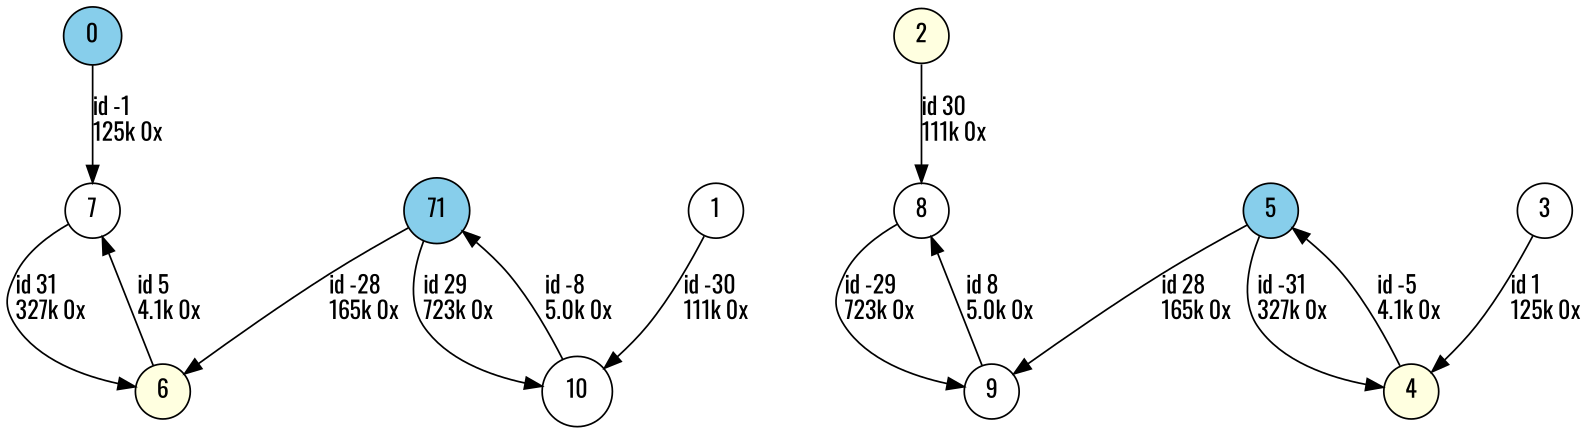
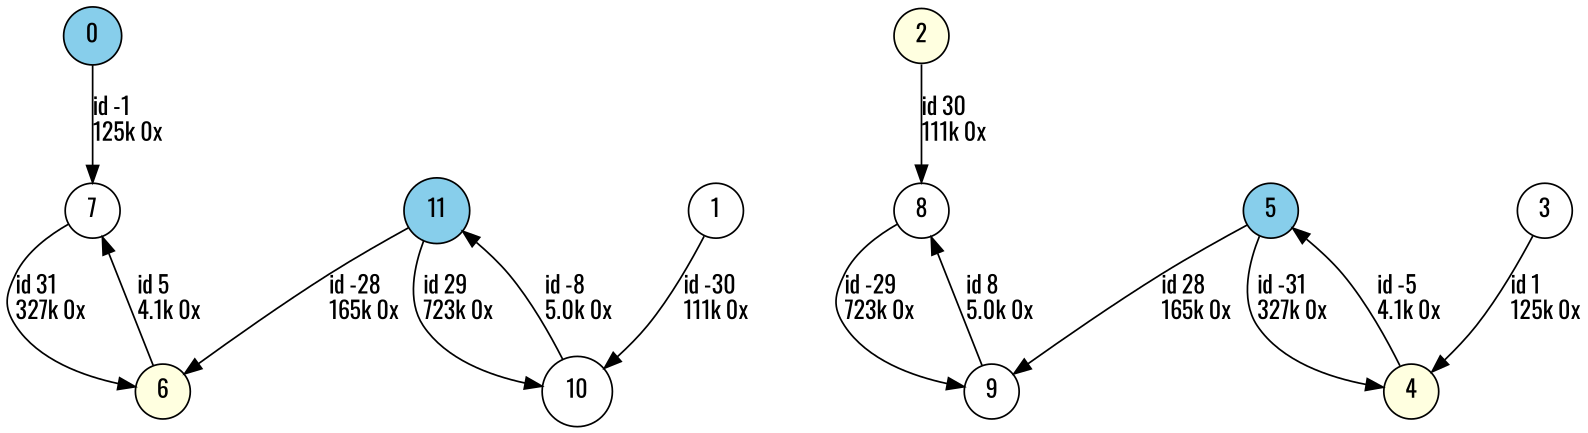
  digraph {
    fontname=Oswald
    nodesep=0.5
    node [fillcolor=white fontname=Oswald shape=circle style=filled]
    edge [color=black fontname=Oswald]
    0 [fillcolor=skyblue height=0.3]
    7 [height=0.3]
    1 [height=0.3]
    10 [height=0.3]
-   11 [fillcolor=skyblue height=0.3 label=71]
+   11 [fillcolor=skyblue height=0.3]
    2 [fillcolor=lightyellow height=0.3]
    8 [height=0.3]
    3 [height=0.3]
    4 [fillcolor=lightyellow height=0.3]
    5 [fillcolor=skyblue height=0.3]
    9 [height=0.3]
    6 [fillcolor=lightyellow height=0.3]
    0 -> 7 [label="id -1\l125k 0x"]
    7 -> 6 [label="id 31\l327k 0x"]
    1 -> 10 [label="id -30\l111k 0x"]
    10 -> 11 [label="id -8\l5.0k 0x"]
    11 -> 10 [label="id 29\l723k 0x"]
    11 -> 6 [label="id -28\l165k 0x"]
    2 -> 8 [label="id 30\l111k 0x"]
    8 -> 9 [label="id -29\l723k 0x"]
    3 -> 4 [label="id 1\l125k 0x"]
    4 -> 5 [label="id -5\l4.1k 0x"]
    5 -> 4 [label="id -31\l327k 0x"]
    5 -> 9 [label="id 28\l165k 0x"]
    9 -> 8 [label="id 8\l5.0k 0x"]
    6 -> 7 [label="id 5\l4.1k 0x"]
  }
